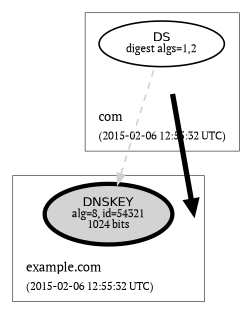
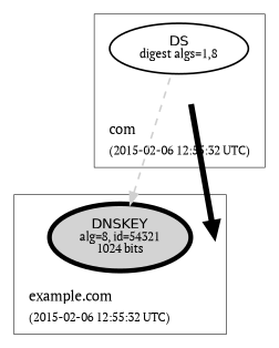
  digraph {
    compound=true
    rankdir=BT
    ranksep=0.3
    fontname="PT Serif"
    node [penwidth=1.5 shape=point style=invis fontname="PT Serif"]
    edge [penwidth=1.5 fontname="PT Serif" dir=back]
-   n1 [color="#000000" fillcolor="#ffffff" label=<<FONT POINT-SIZE="12" FACE="Helvetica">DS</FONT><BR/><FONT POINT-SIZE="10">digest algs=1,2</FONT>> shape=ellipse style=filled]
+   n1 [color="#000000" fillcolor="#ffffff" label=<<FONT POINT-SIZE="12" FACE="Helvetica">DS</FONT><BR/><FONT POINT-SIZE="10">digest algs=1,8</FONT>> shape=ellipse style=filled]
    cluster_com_top
    cluster_com_bottom
    n4 [color="#000000" fillcolor=lightgray label=<<FONT POINT-SIZE="12" FACE="Helvetica">DNSKEY</FONT><BR/><FONT POINT-SIZE="10">alg=8, id=54321<BR/>1024 bits</FONT>> penwidth=4.0 shape=ellipse style=filled]
    "cluster_example.com_top"
    "cluster_example.com_bottom"
    subgraph cluster_1 {
      label=<<TABLE BORDER="0"><TR><TD ALIGN="LEFT"><FONT POINT-SIZE="12">com</FONT></TD></TR><TR><TD ALIGN="LEFT"><FONT POINT-SIZE="10">(2015-02-06 12:55:32 UTC)</FONT></TD></TR></TABLE>>
      labeljust=l
      penwidth=0.5
      n1
      cluster_com_top
      cluster_com_bottom
    }
    subgraph cluster_2 {
      label=<<TABLE BORDER="0"><TR><TD ALIGN="LEFT"><FONT POINT-SIZE="12">example.com</FONT></TD></TR><TR><TD ALIGN="LEFT"><FONT POINT-SIZE="10">(2015-02-06 12:55:32 UTC)</FONT></TD></TR></TABLE>>
      labeljust=l
      penwidth=0.5
      n4
      "cluster_example.com_top"
      "cluster_example.com_bottom"
    }
    cluster_com_bottom -> n1 [style=invis dir=""]
    n4 -> n1 [color="#d0d0d0" style=dashed]
    "cluster_example.com_top" -> cluster_com_bottom [color="#000000" minlen=2 penwidth=5.0 style=solid]
  }
